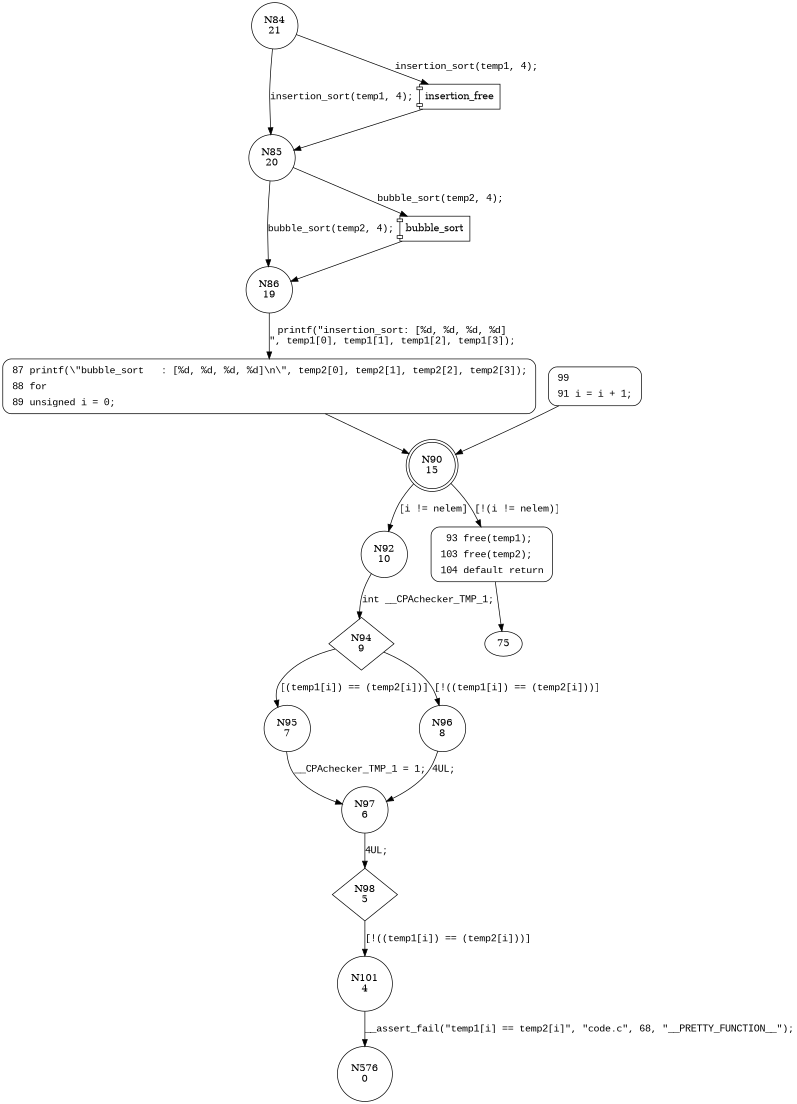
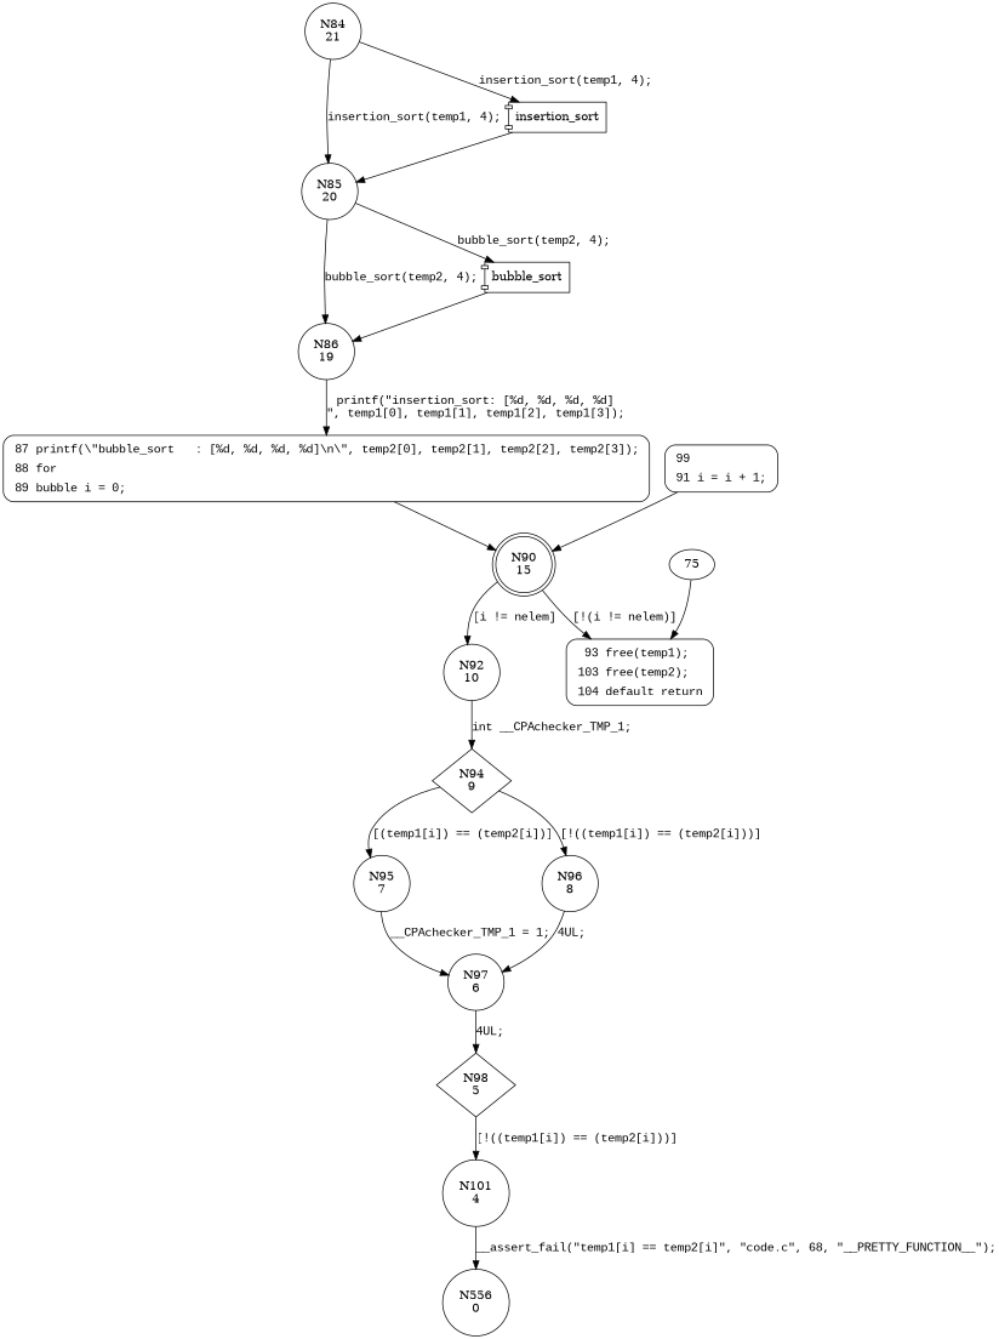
  digraph {
    node [shape=circle]
    edge [fontname="Courier New"]
    n1 [label="N84\n21"]
    n2 [label="N85\n20"]
-   n3 [label=insertion_free shape=component]
+   n3 [label=insertion_sort shape=component]
    n4 [label="N86\n19"]
    n5 [label=bubble_sort shape=component]
-   n6 [fillcolor=white fontname="Courier New" label=<<table border="0" cellborder="0" cellpadding="3" bgcolor="white"><tr><td align="right">87</td><td align="left">printf(\&quot;bubble_sort   : [%d, %d, %d, %d]\n\&quot;, temp2[0], temp2[1], temp2[2], temp2[3]);</td></tr><tr><td align="right">88</td><td align="left">for</td></tr><tr><td align="right">89</td><td align="left">unsigned i = 0;</td></tr></table>> penwidth=1 shape=Mrecord style="filled,bold"]
+   n6 [fillcolor=white fontname="Courier New" label=<<table border="0" cellborder="0" cellpadding="3" bgcolor="white"><tr><td align="right">87</td><td align="left">printf(\&quot;bubble_sort   : [%d, %d, %d, %d]\n\&quot;, temp2[0], temp2[1], temp2[2], temp2[3]);</td></tr><tr><td align="right">88</td><td align="left">for</td></tr><tr><td align="right">89</td><td align="left">bubble i = 0;</td></tr></table>> penwidth=1 shape=Mrecord style="filled,bold"]
    n7 [label="N90\n15" shape=doublecircle]
    n8 [label="N92\n10"]
    n9 [fillcolor=white fontname="Courier New" label=<<table border="0" cellborder="0" cellpadding="3" bgcolor="white"><tr><td align="right">93</td><td align="left">free(temp1);</td></tr><tr><td align="right">103</td><td align="left">free(temp2);</td></tr><tr><td align="right">104</td><td align="left">default return</td></tr></table>> penwidth=1 shape=Mrecord style="filled,bold"]
    n10 [label="N94\n9" shape=diamond]
    75 [shape=""]
    n12 [label="N95\n7"]
    n13 [label="N96\n8"]
    n14 [label="N97\n6"]
    n15 [label="N98\n5" shape=diamond]
    n16 [label="N101\n4"]
-   n17 [label="N576\n0"]
+   n17 [label="N556\n0"]
    n18 [fillcolor=white fontname="Courier New" label=<<table border="0" cellborder="0" cellpadding="3" bgcolor="white"><tr><td align="right">99</td><td align="left"></td></tr><tr><td align="right">91</td><td align="left">i = i + 1;</td></tr></table>> penwidth=1 shape=Mrecord style="filled,bold"]
    n1 -> n2 [label="insertion_sort(temp1, 4);"]
    n1 -> n3 [label="insertion_sort(temp1, 4);"]
    n2 -> n4 [label="bubble_sort(temp2, 4);"]
    n2 -> n5 [label="bubble_sort(temp2, 4);"]
    n3 -> n2
    n4 -> n6 [label="printf(\"insertion_sort: [%d, %d, %d, %d]\n\", temp1[0], temp1[1], temp1[2], temp1[3]);"]
    n5 -> n4
    n6 -> n7 [fontname=""]
    n7 -> n8 [label="[i != nelem]"]
    n7 -> n9 [label="[!(i != nelem)]"]
    n8 -> n10 [label="int __CPAchecker_TMP_1;"]
-   n9 -> 75 [fontname=""]
+   75 -> n9 [fontname=""]
    n10 -> n12 [label="[(temp1[i]) == (temp2[i])]"]
    n10 -> n13 [label="[!((temp1[i]) == (temp2[i]))]"]
    n12 -> n14 [label="__CPAchecker_TMP_1 = 1;"]
    n13 -> n14 [label="4UL;"]
    n14 -> n15 [label="4UL;"]
    n15 -> n16 [label="[!((temp1[i]) == (temp2[i]))]"]
    n16 -> n17 [label="__assert_fail(\"temp1[i] == temp2[i]\", \"code.c\", 68, \"__PRETTY_FUNCTION__\");"]
    n18 -> n7 [fontname=""]
  }
